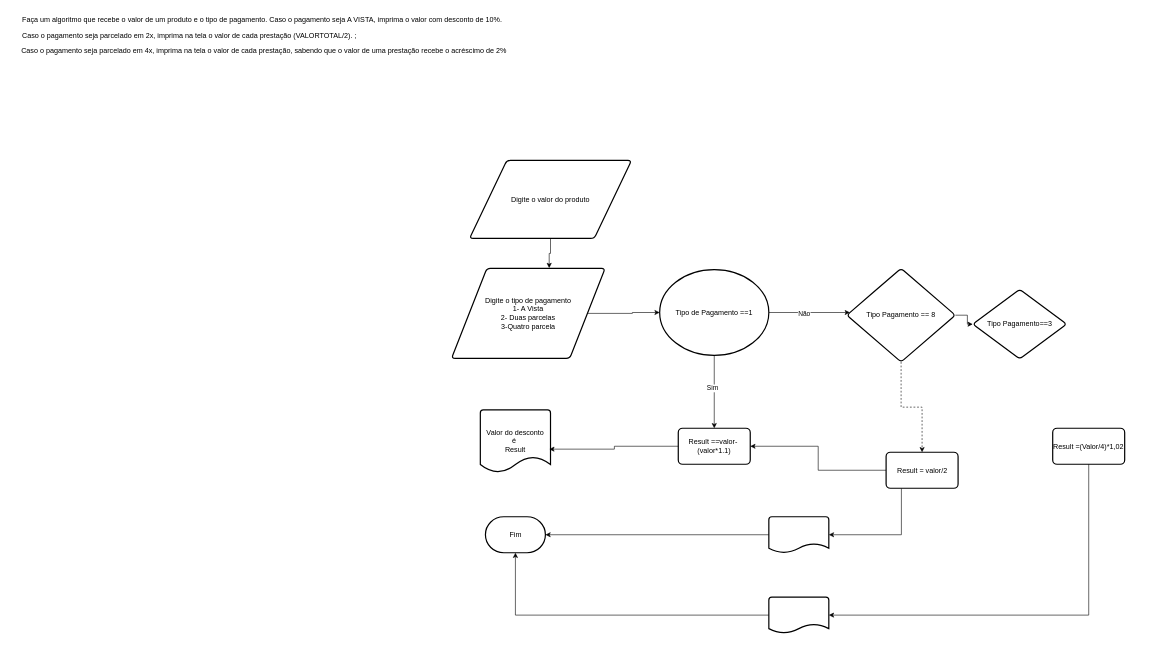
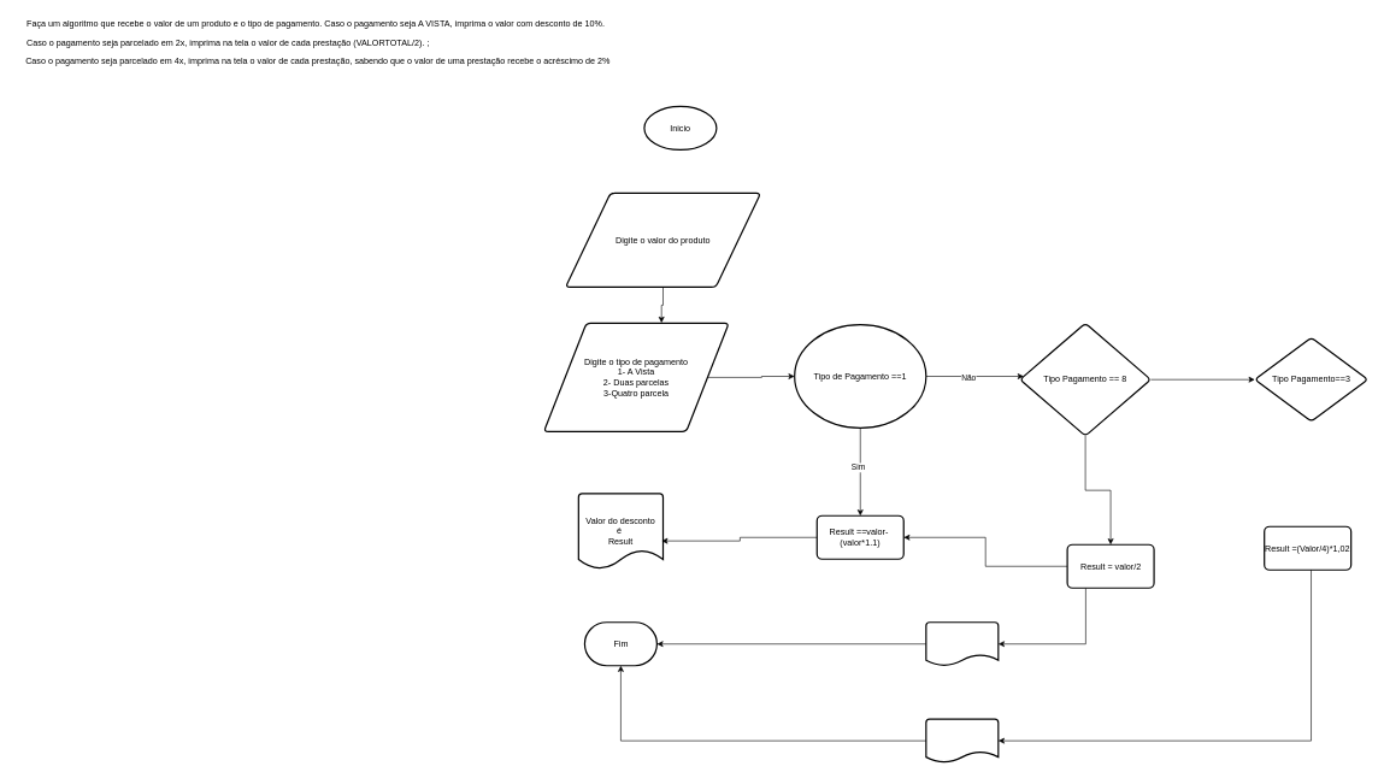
  <mxCell id="0" />
  <mxCell id="1" parent="0" />
+ <mxCell id="2" value="Inicio" style="strokeWidth=2;html=1;shape=mxgraph.flowchart.start_1;whiteSpace=wrap;" parent="1" vertex="1"><mxGeometry x="891" y="147" width="100" height="60" as="geometry" /></mxCell>
  <mxCell id="3" value="Digite o valor do produto" style="shape=parallelogram;html=1;strokeWidth=2;perimeter=parallelogramPerimeter;whiteSpace=wrap;rounded=1;arcSize=12;size=0.23;" parent="1" vertex="1"><mxGeometry x="782" y="267" width="270" height="130" as="geometry" /></mxCell>
  <mxCell id="4" value="" style="edgeStyle=orthogonalEdgeStyle;rounded=0;orthogonalLoop=1;jettySize=auto;html=1;" parent="1" source="5" target="11" edge="1"><mxGeometry relative="1" as="geometry" /></mxCell>
  <mxCell id="5" value="Digite o tipo de pagamento&lt;div&gt;1- A Vista&lt;/div&gt;&lt;div&gt;2- Duas parcelas&lt;/div&gt;&lt;div&gt;3-Quatro parcela&lt;/div&gt;" style="shape=parallelogram;html=1;strokeWidth=2;perimeter=parallelogramPerimeter;whiteSpace=wrap;rounded=1;arcSize=12;size=0.23;" parent="1" vertex="1"><mxGeometry x="752" y="447" width="256" height="150" as="geometry" /></mxCell>
  <mxCell id="6" style="edgeStyle=orthogonalEdgeStyle;rounded=0;orthogonalLoop=1;jettySize=auto;html=1;entryX=0.636;entryY=-0.004;entryDx=0;entryDy=0;entryPerimeter=0;" parent="1" source="3" target="5" edge="1"><mxGeometry relative="1" as="geometry" /></mxCell>
  <mxCell id="7" value="" style="edgeStyle=orthogonalEdgeStyle;rounded=0;orthogonalLoop=1;jettySize=auto;html=1;" parent="1" source="11" target="12" edge="1"><mxGeometry relative="1" as="geometry" /></mxCell>
  <mxCell id="8" value="Sim" style="edgeLabel;html=1;align=center;verticalAlign=middle;resizable=0;points=[];" parent="7" vertex="1" connectable="0"><mxGeometry x="-0.111" y="-4" relative="1" as="geometry"><mxPoint as="offset" /></mxGeometry></mxCell>
  <mxCell id="9" value="" style="edgeStyle=orthogonalEdgeStyle;rounded=0;orthogonalLoop=1;jettySize=auto;html=1;" parent="1" source="11" target="18" edge="1"><mxGeometry relative="1" as="geometry"><Array as="points"><mxPoint x="1398" y="521" /><mxPoint x="1398" y="521" /></Array></mxGeometry></mxCell>
  <mxCell id="10" value="Não" style="edgeLabel;html=1;align=center;verticalAlign=middle;resizable=0;points=[];" parent="9" vertex="1" connectable="0"><mxGeometry x="-0.142" relative="1" as="geometry"><mxPoint y="1" as="offset" /></mxGeometry></mxCell>
  <mxCell id="11" value="Tipo de Pagamento ==1" style="ellipse;whiteSpace=wrap;html=1;strokeWidth=2;arcSize=12;" parent="1" vertex="1"><mxGeometry x="1099" y="449" width="182" height="143" as="geometry" /></mxCell>
  <mxCell id="12" value="Result ==valor-&amp;nbsp;&lt;div&gt;(valor*1.1)&lt;/div&gt;" style="whiteSpace=wrap;html=1;strokeWidth=2;rounded=1;arcSize=12;" parent="1" vertex="1"><mxGeometry x="1130" y="713.5" width="120" height="60" as="geometry" /></mxCell>
  <mxCell id="13" value="Valor do desconto&lt;div&gt;é&amp;nbsp;&lt;/div&gt;&lt;div&gt;Result&lt;/div&gt;" style="strokeWidth=2;html=1;shape=mxgraph.flowchart.document2;whiteSpace=wrap;size=0.25;" parent="1" vertex="1"><mxGeometry x="800" y="683" width="117" height="104" as="geometry" /></mxCell>
  <mxCell id="14" style="edgeStyle=orthogonalEdgeStyle;rounded=0;orthogonalLoop=1;jettySize=auto;html=1;entryX=0.982;entryY=0.628;entryDx=0;entryDy=0;entryPerimeter=0;" parent="1" source="12" target="13" edge="1"><mxGeometry relative="1" as="geometry" /></mxCell>
  <mxCell id="15" value="Fim" style="strokeWidth=2;html=1;shape=mxgraph.flowchart.terminator;whiteSpace=wrap;" parent="1" vertex="1"><mxGeometry x="808.5" y="861" width="100" height="60" as="geometry" /></mxCell>
  <mxCell id="16" value="" style="edgeStyle=orthogonalEdgeStyle;rounded=0;orthogonalLoop=1;jettySize=auto;html=1;" parent="1" source="18" target="19" edge="1"><mxGeometry relative="1" as="geometry" /></mxCell>
- <mxCell id="17" value="" style="edgeStyle=orthogonalEdgeStyle;rounded=0;orthogonalLoop=1;jettySize=auto;html=1;dashed=1;" parent="1" source="18" target="22" edge="1"><mxGeometry relative="1" as="geometry" /></mxCell>
+ <mxCell id="17" value="" style="edgeStyle=orthogonalEdgeStyle;rounded=0;orthogonalLoop=1;jettySize=auto;html=1;" parent="1" source="18" target="22" edge="1"><mxGeometry relative="1" as="geometry" /></mxCell>
  <mxCell id="18" value="Tipo Pagamento == 8" style="rhombus;whiteSpace=wrap;html=1;strokeWidth=2;rounded=1;arcSize=12;" parent="1" vertex="1"><mxGeometry x="1411" y="447" width="181" height="156" as="geometry" /></mxCell>
- <mxCell id="19" value="Tipo Pagamento==3" style="rhombus;whiteSpace=wrap;html=1;strokeWidth=2;rounded=1;arcSize=12;" parent="1" vertex="1"><mxGeometry x="1621" y="482" width="156.5" height="116" as="geometry" /></mxCell>
+ <mxCell id="19" value="Tipo Pagamento==3" style="rhombus;whiteSpace=wrap;html=1;strokeWidth=2;rounded=1;arcSize=12;" parent="1" vertex="1"><mxGeometry x="1736" y="467" width="156.5" height="116" as="geometry" /></mxCell>
  <mxCell id="20" style="edgeStyle=orthogonalEdgeStyle;rounded=0;orthogonalLoop=1;jettySize=auto;html=1;entryX=1;entryY=0.5;entryDx=0;entryDy=0;" parent="1" source="22" target="12" edge="1"><mxGeometry relative="1" as="geometry" /></mxCell>
  <mxCell id="21" style="edgeStyle=orthogonalEdgeStyle;rounded=0;orthogonalLoop=1;jettySize=auto;html=1;entryX=1;entryY=0.5;entryDx=0;entryDy=0;entryPerimeter=0;" parent="1" source="22" target="24" edge="1"><mxGeometry relative="1" as="geometry"><mxPoint x="1489" y="891" as="targetPoint" /><Array as="points"><mxPoint x="1502" y="891" /></Array></mxGeometry></mxCell>
  <mxCell id="22" value="Result = valor/2" style="whiteSpace=wrap;html=1;strokeWidth=2;rounded=1;arcSize=12;" parent="1" vertex="1"><mxGeometry x="1476.5" y="753.5" width="120" height="60" as="geometry" /></mxCell>
- <mxCell id="23" value="Result =(Valor/4)*1,02" style="whiteSpace=wrap;html=1;strokeWidth=2;rounded=1;arcSize=12;" parent="1" vertex="1"><mxGeometry x="1754.25" y="713.5" width="120" height="60" as="geometry" /></mxCell>
+ <mxCell id="23" value="Result =(Valor/4)*1,02" style="whiteSpace=wrap;html=1;strokeWidth=2;rounded=1;arcSize=12;" parent="1" vertex="1"><mxGeometry x="1749.25" y="728.5" width="120" height="60" as="geometry" /></mxCell>
  <mxCell id="24" value="" style="strokeWidth=2;html=1;shape=mxgraph.flowchart.document2;whiteSpace=wrap;size=0.25;" parent="1" vertex="1"><mxGeometry x="1281" y="861" width="100" height="60" as="geometry" /></mxCell>
  <mxCell id="25" style="edgeStyle=orthogonalEdgeStyle;rounded=0;orthogonalLoop=1;jettySize=auto;html=1;entryX=1;entryY=0.5;entryDx=0;entryDy=0;entryPerimeter=0;" parent="1" source="24" target="15" edge="1"><mxGeometry relative="1" as="geometry" /></mxCell>
  <mxCell id="26" value="" style="strokeWidth=2;html=1;shape=mxgraph.flowchart.document2;whiteSpace=wrap;size=0.25;" parent="1" vertex="1"><mxGeometry x="1281" y="995" width="100" height="60" as="geometry" /></mxCell>
  <mxCell id="27" style="edgeStyle=orthogonalEdgeStyle;rounded=0;orthogonalLoop=1;jettySize=auto;html=1;entryX=1;entryY=0.5;entryDx=0;entryDy=0;entryPerimeter=0;" parent="1" source="23" target="26" edge="1"><mxGeometry relative="1" as="geometry"><Array as="points"><mxPoint x="1814" y="1025" /></Array></mxGeometry></mxCell>
  <mxCell id="28" style="edgeStyle=orthogonalEdgeStyle;rounded=0;orthogonalLoop=1;jettySize=auto;html=1;entryX=0.5;entryY=1;entryDx=0;entryDy=0;entryPerimeter=0;" parent="1" source="26" target="15" edge="1"><mxGeometry relative="1" as="geometry" /></mxCell>
  <mxCell id="29" value="&lt;span class=&quot;fontstyle0&quot;&gt;&amp;nbsp;Caso o pagamento seja parcelado em 2x, imprima na tela o valor de cada prestação (VALORTOTAL/2). ;&lt;/span&gt; &lt;div&gt;&lt;br&gt;&lt;/div&gt;" style="text;html=1;align=center;verticalAlign=middle;resizable=0;points=[];autosize=1;strokeColor=none;fillColor=none;" parent="1" vertex="1"><mxGeometry x="20" y="46" width="585" height="39" as="geometry" /></mxCell>
  <mxCell id="30" value="Faça um algoritmo que recebe o valor de um produto e o tipo de pagamento. Caso o pagamento seja A VISTA, imprima o valor com desconto de 10%." style="text;html=1;align=center;verticalAlign=middle;resizable=0;points=[];autosize=1;strokeColor=none;fillColor=none;" parent="1" vertex="1"><mxGeometry x="20" y="20" width="832" height="26" as="geometry" /></mxCell>
  <mxCell id="31" value="Caso o pagamento seja parcelado em 4x, imprima na tela o valor de cada prestação, sabendo que o valor de uma prestação recebe o acréscimo de 2%" style="text;html=1;align=center;verticalAlign=middle;resizable=0;points=[];autosize=1;strokeColor=none;fillColor=none;" parent="1" vertex="1"><mxGeometry x="23" y="72" width="832" height="26" as="geometry" /></mxCell>
